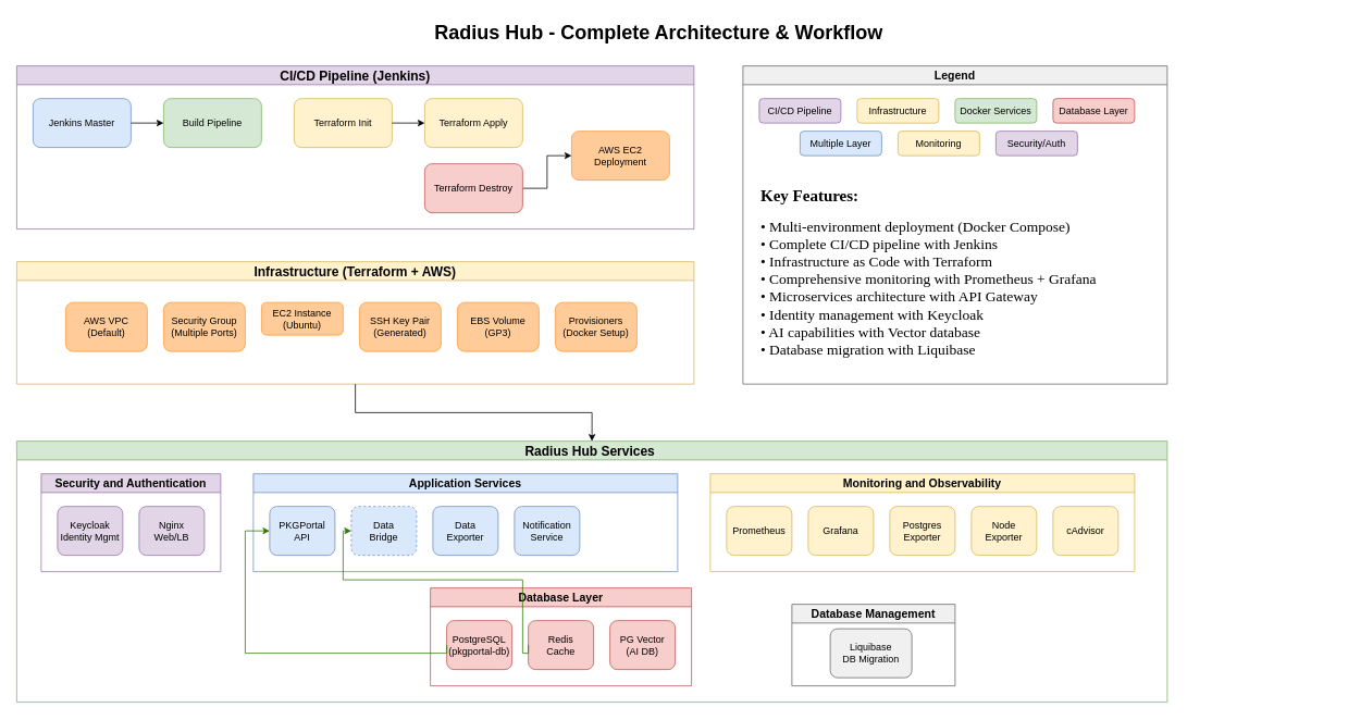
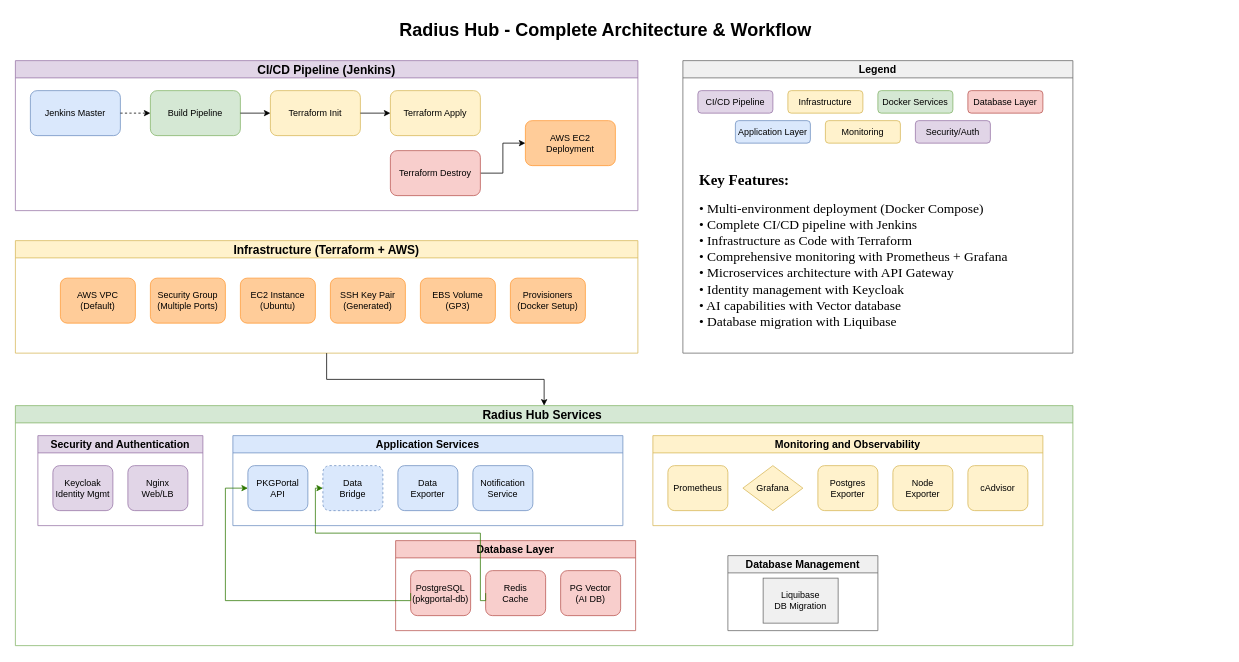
  <mxCell id="0" />
  <mxCell id="1" parent="0" />
  <mxCell id="2" value="Radius Hub - Complete Architecture &amp;amp; Workflow" style="text;html=1;strokeColor=none;fillColor=none;align=center;verticalAlign=middle;whiteSpace=wrap;rounded=0;fontSize=24;fontStyle=1;" parent="1" vertex="1"><mxGeometry x="507" y="20" width="600" height="40" as="geometry" /></mxCell>
  <mxCell id="3" value="CI/CD Pipeline (Jenkins)" style="swimlane;whiteSpace=wrap;html=1;fontSize=16;fontStyle=1;fillColor=#e1d5e7;strokeColor=#9673a6;" parent="1" vertex="1"><mxGeometry x="20" y="80" width="830" height="200" as="geometry" /></mxCell>
  <mxCell id="4" value="Jenkins Master" style="rounded=1;whiteSpace=wrap;html=1;fillColor=#dae8fc;strokeColor=#6c8ebf;" parent="3" vertex="1"><mxGeometry x="20" y="40" width="120" height="60" as="geometry" /></mxCell>
  <mxCell id="5" value="Build Pipeline" style="rounded=1;whiteSpace=wrap;html=1;fillColor=#d5e8d4;strokeColor=#82b366;" parent="3" vertex="1"><mxGeometry x="180" y="40" width="120" height="60" as="geometry" /></mxCell>
  <mxCell id="6" value="" style="edgeStyle=orthogonalEdgeStyle;rounded=0;orthogonalLoop=1;jettySize=auto;html=1;" edge="1" parent="3" source="7" target="10"><mxGeometry relative="1" as="geometry" /></mxCell>
  <mxCell id="7" value="Terraform Destroy" style="rounded=1;whiteSpace=wrap;html=1;fillColor=#f8cecc;strokeColor=#b85450;" parent="3" vertex="1"><mxGeometry x="500" y="120" width="120" height="60" as="geometry" /></mxCell>
  <mxCell id="8" value="Terraform Init" style="rounded=1;whiteSpace=wrap;html=1;fillColor=#fff2cc;strokeColor=#d6b656;" parent="3" vertex="1"><mxGeometry x="340" y="40" width="120" height="60" as="geometry" /></mxCell>
  <mxCell id="9" value="Terraform Apply" style="rounded=1;whiteSpace=wrap;html=1;fillColor=#fff2cc;strokeColor=#d6b656;" parent="3" vertex="1"><mxGeometry x="500" y="40" width="120" height="60" as="geometry" /></mxCell>
  <mxCell id="10" value="AWS EC2 Deployment" style="rounded=1;whiteSpace=wrap;html=1;fillColor=#ffcc99;strokeColor=#ff9933;" parent="3" vertex="1"><mxGeometry x="680" y="80" width="120" height="60" as="geometry" /></mxCell>
  <mxCell id="11" value="Infrastructure (Terraform + AWS)" style="swimlane;whiteSpace=wrap;html=1;fontSize=16;fontStyle=1;fillColor=#fff2cc;strokeColor=#d6b656;" parent="1" vertex="1"><mxGeometry x="20" y="320" width="830" height="150" as="geometry" /></mxCell>
  <mxCell id="12" value="AWS VPC&#10;(Default)" style="rounded=1;whiteSpace=wrap;html=1;fillColor=#ffcc99;strokeColor=#ff9933;" parent="11" vertex="1"><mxGeometry x="60" y="50" width="100" height="60" as="geometry" /></mxCell>
  <mxCell id="13" value="Security Group&#10;(Multiple Ports)" style="rounded=1;whiteSpace=wrap;html=1;fillColor=#ffcc99;strokeColor=#ff9933;" parent="11" vertex="1"><mxGeometry x="180" y="50" width="100" height="60" as="geometry" /></mxCell>
- <mxCell id="14" value="EC2 Instance&#10;(Ubuntu)" style="rounded=1;whiteSpace=wrap;html=1;fillColor=#ffcc99;strokeColor=#ff9933;" parent="11" vertex="1"><mxGeometry x="300" y="50" width="100" height="40" as="geometry" /></mxCell>
+ <mxCell id="14" value="EC2 Instance&#10;(Ubuntu)" style="rounded=1;whiteSpace=wrap;html=1;fillColor=#ffcc99;strokeColor=#ff9933;" parent="11" vertex="1"><mxGeometry x="300" y="50" width="100" height="60" as="geometry" /></mxCell>
  <mxCell id="15" value="SSH Key Pair&#10;(Generated)" style="rounded=1;whiteSpace=wrap;html=1;fillColor=#ffcc99;strokeColor=#ff9933;" parent="11" vertex="1"><mxGeometry x="420" y="50" width="100" height="60" as="geometry" /></mxCell>
  <mxCell id="16" value="EBS Volume&#10;(GP3)" style="rounded=1;whiteSpace=wrap;html=1;fillColor=#ffcc99;strokeColor=#ff9933;" parent="11" vertex="1"><mxGeometry x="540" y="50" width="100" height="60" as="geometry" /></mxCell>
  <mxCell id="17" value="Provisioners&#10;(Docker Setup)" style="rounded=1;whiteSpace=wrap;html=1;fillColor=#ffcc99;strokeColor=#ff9933;" parent="11" vertex="1"><mxGeometry x="660" y="50" width="100" height="60" as="geometry" /></mxCell>
  <mxCell id="18" value="Radius Hub Services&amp;nbsp;" style="swimlane;whiteSpace=wrap;html=1;fontSize=16;fontStyle=1;fillColor=#d5e8d4;strokeColor=#82b366;" parent="1" vertex="1"><mxGeometry x="20" y="540" width="1410" height="320" as="geometry" /></mxCell>
  <mxCell id="19" value="Database Layer" style="swimlane;whiteSpace=wrap;html=1;fontSize=14;fontStyle=1;fillColor=#f8cecc;strokeColor=#b85450;" parent="18" vertex="1"><mxGeometry x="507" y="180" width="320" height="120" as="geometry" /></mxCell>
  <mxCell id="20" value="PostgreSQL&#10;(pkgportal-db)" style="rounded=1;whiteSpace=wrap;html=1;fillColor=#f8cecc;strokeColor=#b85450;" parent="19" vertex="1"><mxGeometry x="20" y="40" width="80" height="60" as="geometry" /></mxCell>
  <mxCell id="21" value="Redis&#10;Cache" style="rounded=1;whiteSpace=wrap;html=1;fillColor=#f8cecc;strokeColor=#b85450;" parent="19" vertex="1"><mxGeometry x="120" y="40" width="80" height="60" as="geometry" /></mxCell>
  <mxCell id="22" value="PG Vector&#10;(AI DB)" style="rounded=1;whiteSpace=wrap;html=1;fillColor=#f8cecc;strokeColor=#b85450;" parent="19" vertex="1"><mxGeometry x="220" y="40" width="80" height="60" as="geometry" /></mxCell>
  <mxCell id="23" value="Application Services" style="swimlane;whiteSpace=wrap;html=1;fontSize=14;fontStyle=1;fillColor=#dae8fc;strokeColor=#6c8ebf;" parent="18" vertex="1"><mxGeometry x="290" y="40" width="520" height="120" as="geometry" /></mxCell>
  <mxCell id="24" value="PKGPortal&#10;API" style="rounded=1;whiteSpace=wrap;html=1;fillColor=#dae8fc;strokeColor=#6c8ebf;" parent="23" vertex="1"><mxGeometry x="20" y="40" width="80" height="60" as="geometry" /></mxCell>
  <mxCell id="25" value="Data&#10;Bridge" style="rounded=1;whiteSpace=wrap;html=1;fillColor=#dae8fc;strokeColor=#6c8ebf;dashed=1;" parent="23" vertex="1"><mxGeometry x="120" y="40" width="80" height="60" as="geometry" /></mxCell>
  <mxCell id="26" value="Data&#10;Exporter" style="rounded=1;whiteSpace=wrap;html=1;fillColor=#dae8fc;strokeColor=#6c8ebf;" parent="23" vertex="1"><mxGeometry x="220" y="40" width="80" height="60" as="geometry" /></mxCell>
  <mxCell id="27" value="Notification&#10;Service" style="rounded=1;whiteSpace=wrap;html=1;fillColor=#dae8fc;strokeColor=#6c8ebf;" parent="23" vertex="1"><mxGeometry x="320" y="40" width="80" height="60" as="geometry" /></mxCell>
  <mxCell id="28" value="Monitoring and Observability" style="swimlane;whiteSpace=wrap;html=1;fontSize=14;fontStyle=1;fillColor=#fff2cc;strokeColor=#d6b656;" parent="18" vertex="1"><mxGeometry x="850" y="40" width="520" height="120" as="geometry" /></mxCell>
  <mxCell id="29" value="Prometheus" style="rounded=1;whiteSpace=wrap;html=1;fillColor=#fff2cc;strokeColor=#d6b656;" parent="28" vertex="1"><mxGeometry x="20" y="40" width="80" height="60" as="geometry" /></mxCell>
- <mxCell id="30" value="Grafana" style="rounded=1;whiteSpace=wrap;html=1;fillColor=#fff2cc;strokeColor=#d6b656;" parent="28" vertex="1"><mxGeometry x="120" y="40" width="80" height="60" as="geometry" /></mxCell>
+ <mxCell id="30" value="Grafana" style="rhombus;whiteSpace=wrap;html=1;fillColor=#fff2cc;strokeColor=#d6b656;" parent="28" vertex="1"><mxGeometry x="120" y="40" width="80" height="60" as="geometry" /></mxCell>
  <mxCell id="31" value="Postgres&#10;Exporter" style="rounded=1;whiteSpace=wrap;html=1;fillColor=#fff2cc;strokeColor=#d6b656;" parent="28" vertex="1"><mxGeometry x="220" y="40" width="80" height="60" as="geometry" /></mxCell>
  <mxCell id="32" value="Node&#10;Exporter" style="rounded=1;whiteSpace=wrap;html=1;fillColor=#fff2cc;strokeColor=#d6b656;" parent="28" vertex="1"><mxGeometry x="320" y="40" width="80" height="60" as="geometry" /></mxCell>
  <mxCell id="33" value="cAdvisor" style="rounded=1;whiteSpace=wrap;html=1;fillColor=#fff2cc;strokeColor=#d6b656;" parent="28" vertex="1"><mxGeometry x="420" y="40" width="80" height="60" as="geometry" /></mxCell>
  <mxCell id="34" value="Database Management" style="swimlane;whiteSpace=wrap;html=1;fontSize=14;fontStyle=1;fillColor=#f0f0f0;strokeColor=#666666;" parent="18" vertex="1"><mxGeometry x="950" y="200" width="200" height="100" as="geometry" /></mxCell>
- <mxCell id="35" value="Liquibase&#10;DB Migration" style="rounded=1;whiteSpace=wrap;html=1;fillColor=#f0f0f0;strokeColor=#666666;" parent="34" vertex="1"><mxGeometry x="47" y="30" width="100" height="60" as="geometry" /></mxCell>
+ <mxCell id="35" value="Liquibase&#10;DB Migration" style="whiteSpace=wrap;html=1;fillColor=#f0f0f0;strokeColor=#666666;rounded=0;" parent="34" vertex="1"><mxGeometry x="47" y="30" width="100" height="60" as="geometry" /></mxCell>
  <mxCell id="36" style="edgeStyle=orthogonalEdgeStyle;rounded=0;orthogonalLoop=1;jettySize=auto;html=1;exitX=0;exitY=0.5;exitDx=0;exitDy=0;entryX=0;entryY=0.5;entryDx=0;entryDy=0;fillColor=#60a917;strokeColor=#2D7600;" edge="1" parent="18" source="20" target="24"><mxGeometry relative="1" as="geometry"><mxPoint x="10" y="110" as="targetPoint" /><Array as="points"><mxPoint x="527" y="260" /><mxPoint x="280" y="260" /><mxPoint x="280" y="110" /></Array></mxGeometry></mxCell>
  <mxCell id="37" style="edgeStyle=orthogonalEdgeStyle;rounded=0;orthogonalLoop=1;jettySize=auto;html=1;exitX=0;exitY=0.5;exitDx=0;exitDy=0;entryX=0;entryY=0.5;entryDx=0;entryDy=0;fillColor=#60a917;strokeColor=#2D7600;" edge="1" parent="18" source="21" target="25"><mxGeometry relative="1" as="geometry"><Array as="points"><mxPoint x="627" y="260" /><mxPoint x="620" y="260" /><mxPoint x="620" y="170" /><mxPoint x="400" y="170" /><mxPoint x="400" y="110" /></Array></mxGeometry></mxCell>
  <mxCell id="38" value="Security and Authentication" style="swimlane;whiteSpace=wrap;html=1;fontSize=14;fontStyle=1;fillColor=#e1d5e7;strokeColor=#9673a6;" parent="18" vertex="1"><mxGeometry x="30" y="40" width="220" height="120" as="geometry" /></mxCell>
  <mxCell id="39" value="Keycloak&#10;Identity Mgmt" style="rounded=1;whiteSpace=wrap;html=1;fillColor=#e1d5e7;strokeColor=#9673a6;" parent="38" vertex="1"><mxGeometry x="20" y="40" width="80" height="60" as="geometry" /></mxCell>
  <mxCell id="40" value="Nginx&#10;Web/LB" style="rounded=1;whiteSpace=wrap;html=1;fillColor=#e1d5e7;strokeColor=#9673a6;" parent="38" vertex="1"><mxGeometry x="120" y="40" width="80" height="60" as="geometry" /></mxCell>
- <mxCell id="41" style="edgeStyle=orthogonalEdgeStyle;rounded=0;orthogonalLoop=1;jettySize=auto;html=1;exitX=1;exitY=0.5;exitDx=0;exitDy=0;entryX=0;entryY=0.5;entryDx=0;entryDy=0;" parent="1" source="4" target="5" edge="1"><mxGeometry relative="1" as="geometry" /></mxCell>
+ <mxCell id="41" style="edgeStyle=orthogonalEdgeStyle;rounded=0;orthogonalLoop=1;jettySize=auto;html=1;exitX=1;exitY=0.5;exitDx=0;exitDy=0;entryX=0;entryY=0.5;entryDx=0;entryDy=0;dashed=1;" parent="1" source="4" target="5" edge="1"><mxGeometry relative="1" as="geometry" /></mxCell>
+ <mxCell id="42" style="edgeStyle=orthogonalEdgeStyle;rounded=0;orthogonalLoop=1;jettySize=auto;html=1;exitX=1;exitY=0.5;exitDx=0;exitDy=0;entryX=0;entryY=0.5;entryDx=0;entryDy=0;" parent="1" source="5" target="8" edge="1"><mxGeometry relative="1" as="geometry" /></mxCell>
  <mxCell id="43" style="edgeStyle=orthogonalEdgeStyle;rounded=0;orthogonalLoop=1;jettySize=auto;html=1;exitX=1;exitY=0.5;exitDx=0;exitDy=0;entryX=0;entryY=0.5;entryDx=0;entryDy=0;" parent="1" source="8" target="9" edge="1"><mxGeometry relative="1" as="geometry" /></mxCell>
  <mxCell id="44" style="edgeStyle=orthogonalEdgeStyle;rounded=0;orthogonalLoop=1;jettySize=auto;html=1;exitX=0.5;exitY=1;exitDx=0;exitDy=0;entryX=0.5;entryY=0;entryDx=0;entryDy=0;" parent="1" source="11" target="18" edge="1"><mxGeometry relative="1" as="geometry" /></mxCell>
  <mxCell id="45" value="Legend" style="swimlane;whiteSpace=wrap;html=1;fontSize=14;fontStyle=1;fillColor=#f0f0f0;strokeColor=#666666;" parent="1" vertex="1"><mxGeometry x="910" y="80" width="520" height="390" as="geometry" /></mxCell>
  <mxCell id="46" value="CI/CD Pipeline" style="rounded=1;whiteSpace=wrap;html=1;fillColor=#e1d5e7;strokeColor=#9673a6;" parent="45" vertex="1"><mxGeometry x="20" y="40" width="100" height="30" as="geometry" /></mxCell>
  <mxCell id="47" value="Infrastructure" style="rounded=1;whiteSpace=wrap;html=1;fillColor=#fff2cc;strokeColor=#d6b656;" parent="45" vertex="1"><mxGeometry x="140" y="40" width="100" height="30" as="geometry" /></mxCell>
  <mxCell id="48" value="Docker Services" style="rounded=1;whiteSpace=wrap;html=1;fillColor=#d5e8d4;strokeColor=#82b366;" parent="45" vertex="1"><mxGeometry x="260" y="40" width="100" height="30" as="geometry" /></mxCell>
  <mxCell id="49" value="Database Layer" style="rounded=1;whiteSpace=wrap;html=1;fillColor=#f8cecc;strokeColor=#b85450;" parent="45" vertex="1"><mxGeometry x="380" y="40" width="100" height="30" as="geometry" /></mxCell>
- <mxCell id="50" value="Multiple Layer" style="rounded=1;whiteSpace=wrap;html=1;fillColor=#dae8fc;strokeColor=#6c8ebf;" parent="45" vertex="1"><mxGeometry x="70" y="80" width="100" height="30" as="geometry" /></mxCell>
+ <mxCell id="50" value="Application Layer" style="rounded=1;whiteSpace=wrap;html=1;fillColor=#dae8fc;strokeColor=#6c8ebf;" parent="45" vertex="1"><mxGeometry x="70" y="80" width="100" height="30" as="geometry" /></mxCell>
  <mxCell id="51" value="Monitoring" style="rounded=1;whiteSpace=wrap;html=1;fillColor=#fff2cc;strokeColor=#d6b656;" parent="45" vertex="1"><mxGeometry x="190" y="80" width="100" height="30" as="geometry" /></mxCell>
  <mxCell id="52" value="Security/Auth" style="rounded=1;whiteSpace=wrap;html=1;fillColor=#e1d5e7;strokeColor=#9673a6;" parent="45" vertex="1"><mxGeometry x="310" y="80" width="100" height="30" as="geometry" /></mxCell>
  <mxCell id="53" value="&lt;font face=&quot;Times New Roman&quot; style=&quot;font-size: 20px;&quot;&gt;Key Features:&lt;/font&gt;" style="text;html=1;strokeColor=none;fillColor=none;align=left;verticalAlign=top;whiteSpace=wrap;rounded=0;fontSize=12;fontStyle=1;" parent="45" vertex="1"><mxGeometry x="20" y="140" width="700" height="40" as="geometry" /></mxCell>
  <mxCell id="54" value="&lt;font face=&quot;Times New Roman&quot; style=&quot;font-size: 18px;&quot;&gt;• Multi-environment deployment (Docker Compose)&lt;br&gt;• Complete CI/CD pipeline with Jenkins&lt;br&gt;• Infrastructure as Code with Terraform&lt;br&gt;• Comprehensive monitoring with Prometheus + Grafana&lt;br&gt;• Microservices architecture with API Gateway&lt;br&gt;• Identity management with Keycloak&lt;br&gt;• AI capabilities with Vector database&lt;br&gt;• Database migration with Liquibase&lt;/font&gt;" style="text;html=1;strokeColor=none;fillColor=none;align=left;verticalAlign=top;whiteSpace=wrap;rounded=0;fontSize=10;" parent="45" vertex="1"><mxGeometry x="20" y="180" width="700" height="65" as="geometry" /></mxCell>
